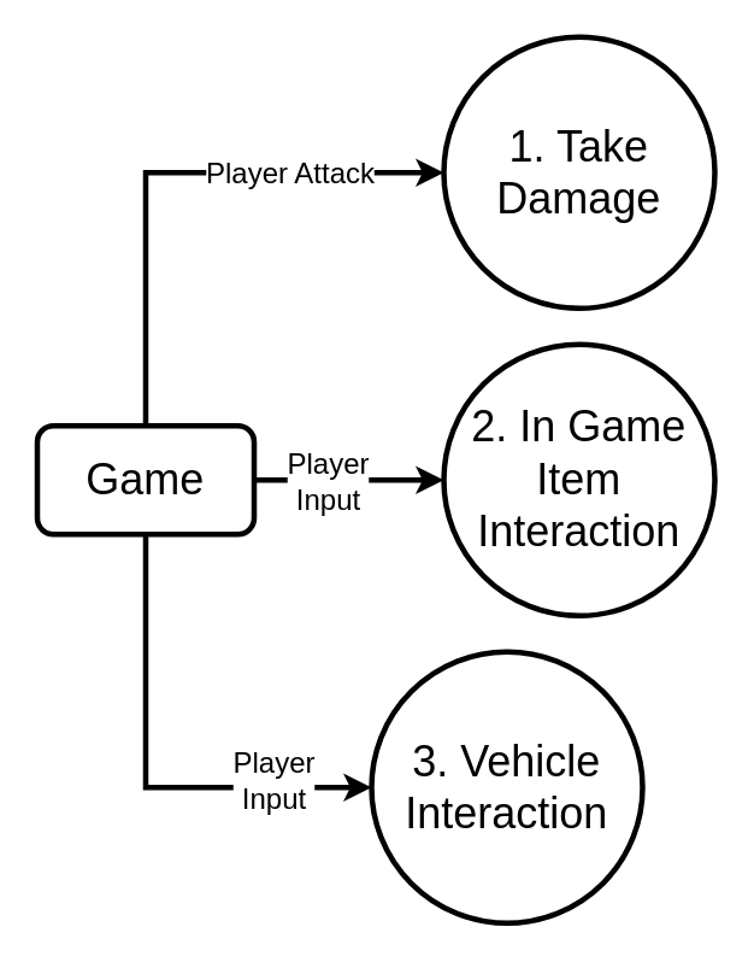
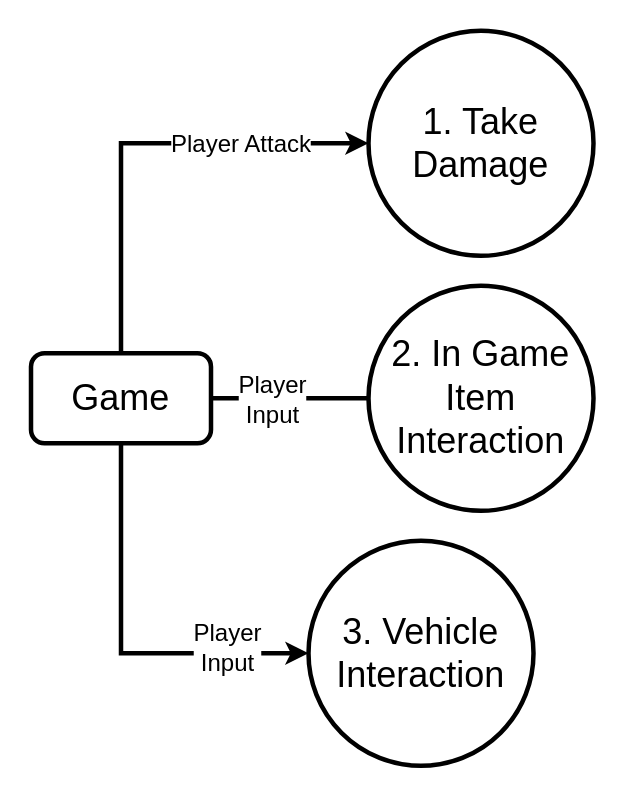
  <mxCell id="0" />
  <mxCell id="1" parent="0" />
  <mxCell id="2" value="&lt;font style=&quot;font-size: 16px&quot;&gt;Player Attack&lt;/font&gt;" style="edgeStyle=orthogonalEdgeStyle;rounded=0;orthogonalLoop=1;jettySize=auto;html=1;exitX=0.5;exitY=0;exitDx=0;exitDy=0;entryX=0;entryY=0.5;entryDx=0;entryDy=0;strokeWidth=3;" edge="1" parent="1" source="7" target="4"><mxGeometry x="0.443" relative="1" as="geometry"><mxPoint as="offset" /></mxGeometry></mxCell>
  <mxCell id="3" style="edgeStyle=orthogonalEdgeStyle;rounded=0;orthogonalLoop=1;jettySize=auto;html=1;exitX=0.5;exitY=1;exitDx=0;exitDy=0;entryX=0;entryY=0.5;entryDx=0;entryDy=0;strokeWidth=3;" edge="1" parent="1" source="7" target="9"><mxGeometry relative="1" as="geometry" /></mxCell>
  <mxCell id="4" value="&lt;div&gt;1. Take Damage&lt;br&gt;&lt;/div&gt;" style="ellipse;whiteSpace=wrap;html=1;aspect=fixed;fontSize=24;strokeWidth=3;" vertex="1" parent="1"><mxGeometry x="245" y="20" width="150" height="150" as="geometry" /></mxCell>
- <mxCell id="5" style="edgeStyle=orthogonalEdgeStyle;rounded=0;orthogonalLoop=1;jettySize=auto;html=1;exitX=1;exitY=0.5;exitDx=0;exitDy=0;entryX=0;entryY=0.5;entryDx=0;entryDy=0;strokeWidth=3;" edge="1" parent="1" source="7" target="8"><mxGeometry relative="1" as="geometry" /></mxCell>
+ <mxCell id="5" style="edgeStyle=orthogonalEdgeStyle;rounded=0;orthogonalLoop=1;jettySize=auto;html=1;exitX=1;exitY=0.5;exitDx=0;exitDy=0;entryX=0;entryY=0.5;entryDx=0;entryDy=0;strokeWidth=3;endArrow=none;" edge="1" parent="1" source="7" target="8"><mxGeometry relative="1" as="geometry" /></mxCell>
  <mxCell id="6" value="&lt;div style=&quot;font-size: 16px;&quot;&gt;&lt;font style=&quot;font-size: 16px;&quot;&gt;Player&lt;/font&gt;&lt;/div&gt;&lt;div style=&quot;font-size: 16px;&quot;&gt;&lt;font style=&quot;font-size: 16px;&quot;&gt;Input&lt;/font&gt;&lt;br style=&quot;font-size: 16px;&quot;&gt;&lt;/div&gt;" style="edgeLabel;html=1;align=center;verticalAlign=middle;resizable=0;points=[];fontSize=16;labelBackgroundColor=#FFFFFF;" vertex="1" connectable="0" parent="5"><mxGeometry x="-0.295" y="-1" relative="1" as="geometry"><mxPoint x="3" y="-1" as="offset" /></mxGeometry></mxCell>
  <mxCell id="7" value="&lt;font style=&quot;font-size: 24px&quot;&gt;Game&lt;/font&gt;" style="rounded=1;whiteSpace=wrap;html=1;strokeWidth=3;" vertex="1" parent="1"><mxGeometry x="20" y="235" width="120" height="60" as="geometry" /></mxCell>
  <mxCell id="8" value="&lt;div&gt;2. In Game&lt;/div&gt;&lt;div&gt;Item Interaction&lt;br&gt;&lt;/div&gt;" style="ellipse;whiteSpace=wrap;html=1;aspect=fixed;fontSize=24;strokeWidth=3;" vertex="1" parent="1"><mxGeometry x="245" y="190" width="150" height="150" as="geometry" /></mxCell>
  <mxCell id="9" value="&lt;div&gt;3. Vehicle&lt;/div&gt;&lt;div&gt;Interaction&lt;br&gt;&lt;/div&gt;" style="ellipse;whiteSpace=wrap;html=1;aspect=fixed;fontSize=24;strokeWidth=3;" vertex="1" parent="1"><mxGeometry x="205" y="360" width="150" height="150" as="geometry" /></mxCell>
  <mxCell id="10" value="&lt;div style=&quot;font-size: 16px;&quot;&gt;&lt;font style=&quot;font-size: 16px;&quot;&gt;Player&lt;/font&gt;&lt;/div&gt;&lt;div style=&quot;font-size: 16px;&quot;&gt;&lt;font style=&quot;font-size: 16px;&quot;&gt;Input&lt;/font&gt;&lt;br style=&quot;font-size: 16px;&quot;&gt;&lt;/div&gt;" style="edgeLabel;html=1;align=center;verticalAlign=middle;resizable=0;points=[];fontSize=16;labelBackgroundColor=#FFFFFF;" vertex="1" connectable="0" parent="1"><mxGeometry x="150" y="430" as="geometry" /></mxCell>
